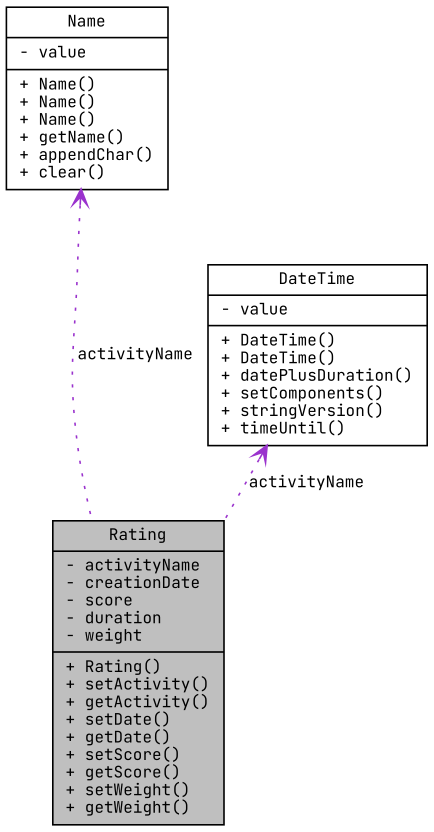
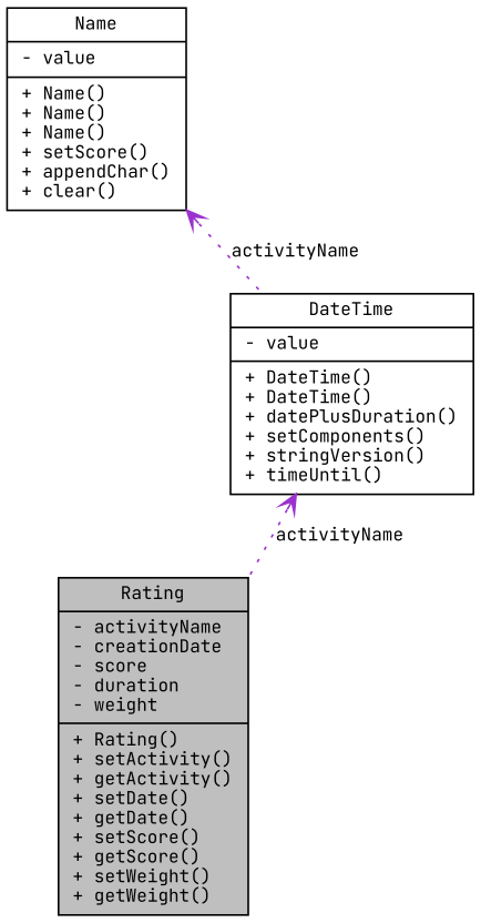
  digraph {
    fontname="JetBrains Mono"
    node [color=black fillcolor=white fontname="JetBrains Mono" fontsize=10 shape=record style=filled]
    edge [arrowtail=open color=darkorchid3 dir=back fontname="JetBrains Mono" fontsize=10 labelfontname=Helvetica labelfontsize=10 style=dotted]
    n1 [fillcolor=grey75 fontcolor=black height=0.2 label="{Rating\n|- activityName\l- creationDate\l- score\l- duration\l- weight\l|+ Rating()\l+ setActivity()\l+ getActivity()\l+ setDate()\l+ getDate()\l+ setScore()\l+ getScore()\l+ setWeight()\l+ getWeight()\l}" width=0.4]
    n2 [height=0.2 label="{DateTime\n|- value\l|+ DateTime()\l+ DateTime()\l+ datePlusDuration()\l+ setComponents()\l+ stringVersion()\l+ timeUntil()\l}" width=0.4]
-   n3 [height=0.2 label="{Name\n|- value\l|+ Name()\l+ Name()\l+ Name()\l+ getName()\l+ appendChar()\l+ clear()\l}" width=0.4]
+   n3 [height=0.2 label="{Name\n|- value\l|+ Name()\l+ Name()\l+ Name()\l+ setScore()\l+ appendChar()\l+ clear()\l}" width=0.4]
    n2 -> n1 [label=activityName]
-   n3 -> n1 [label=activityName]
+   n3 -> n2 [label=activityName]
  }
